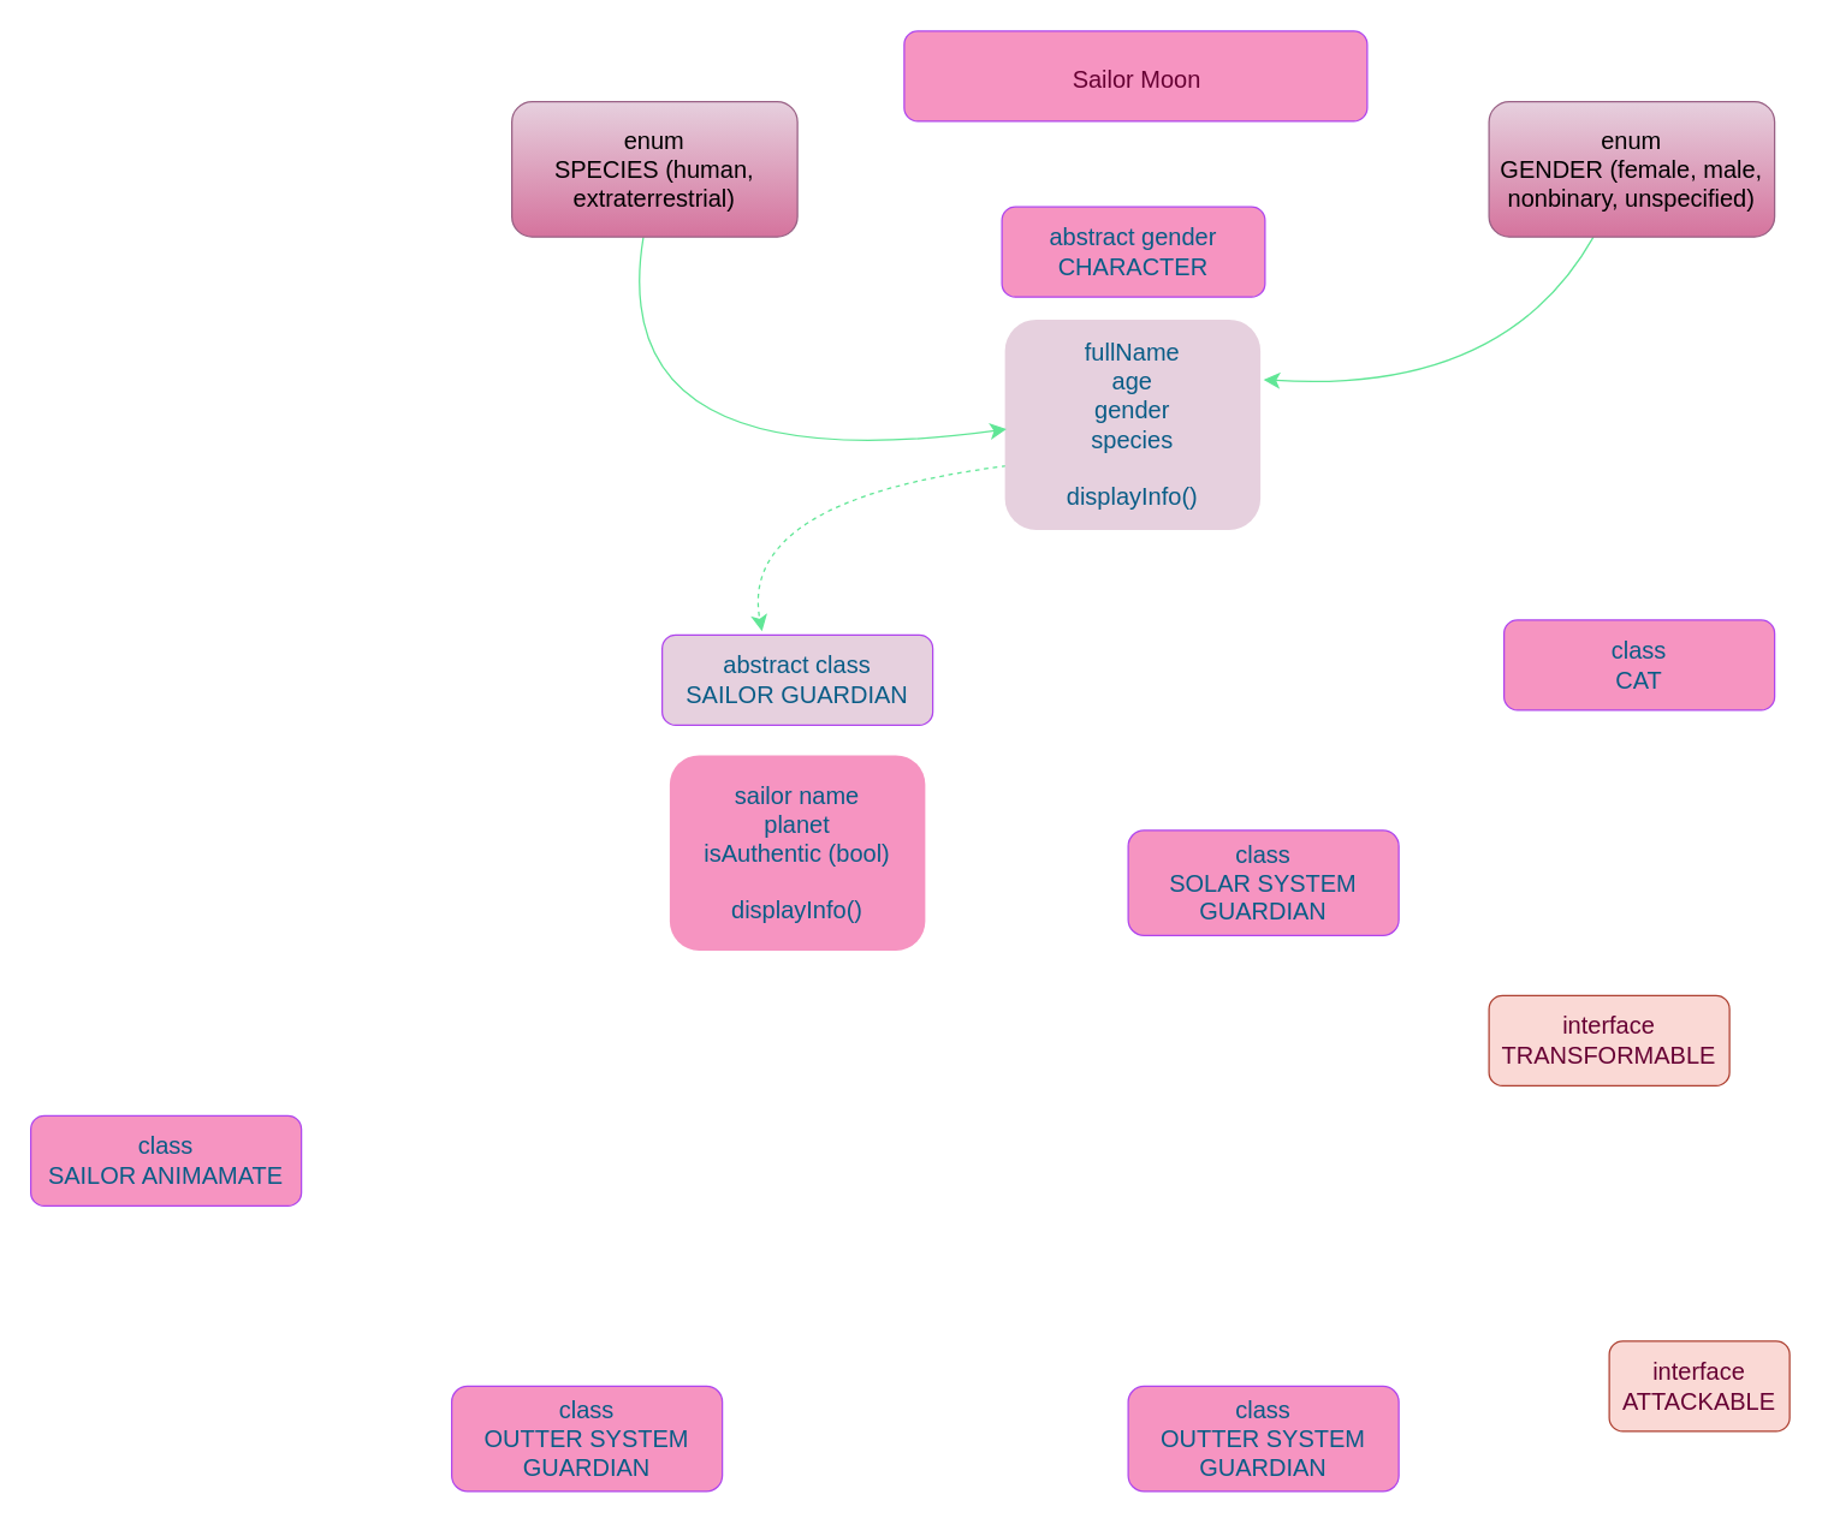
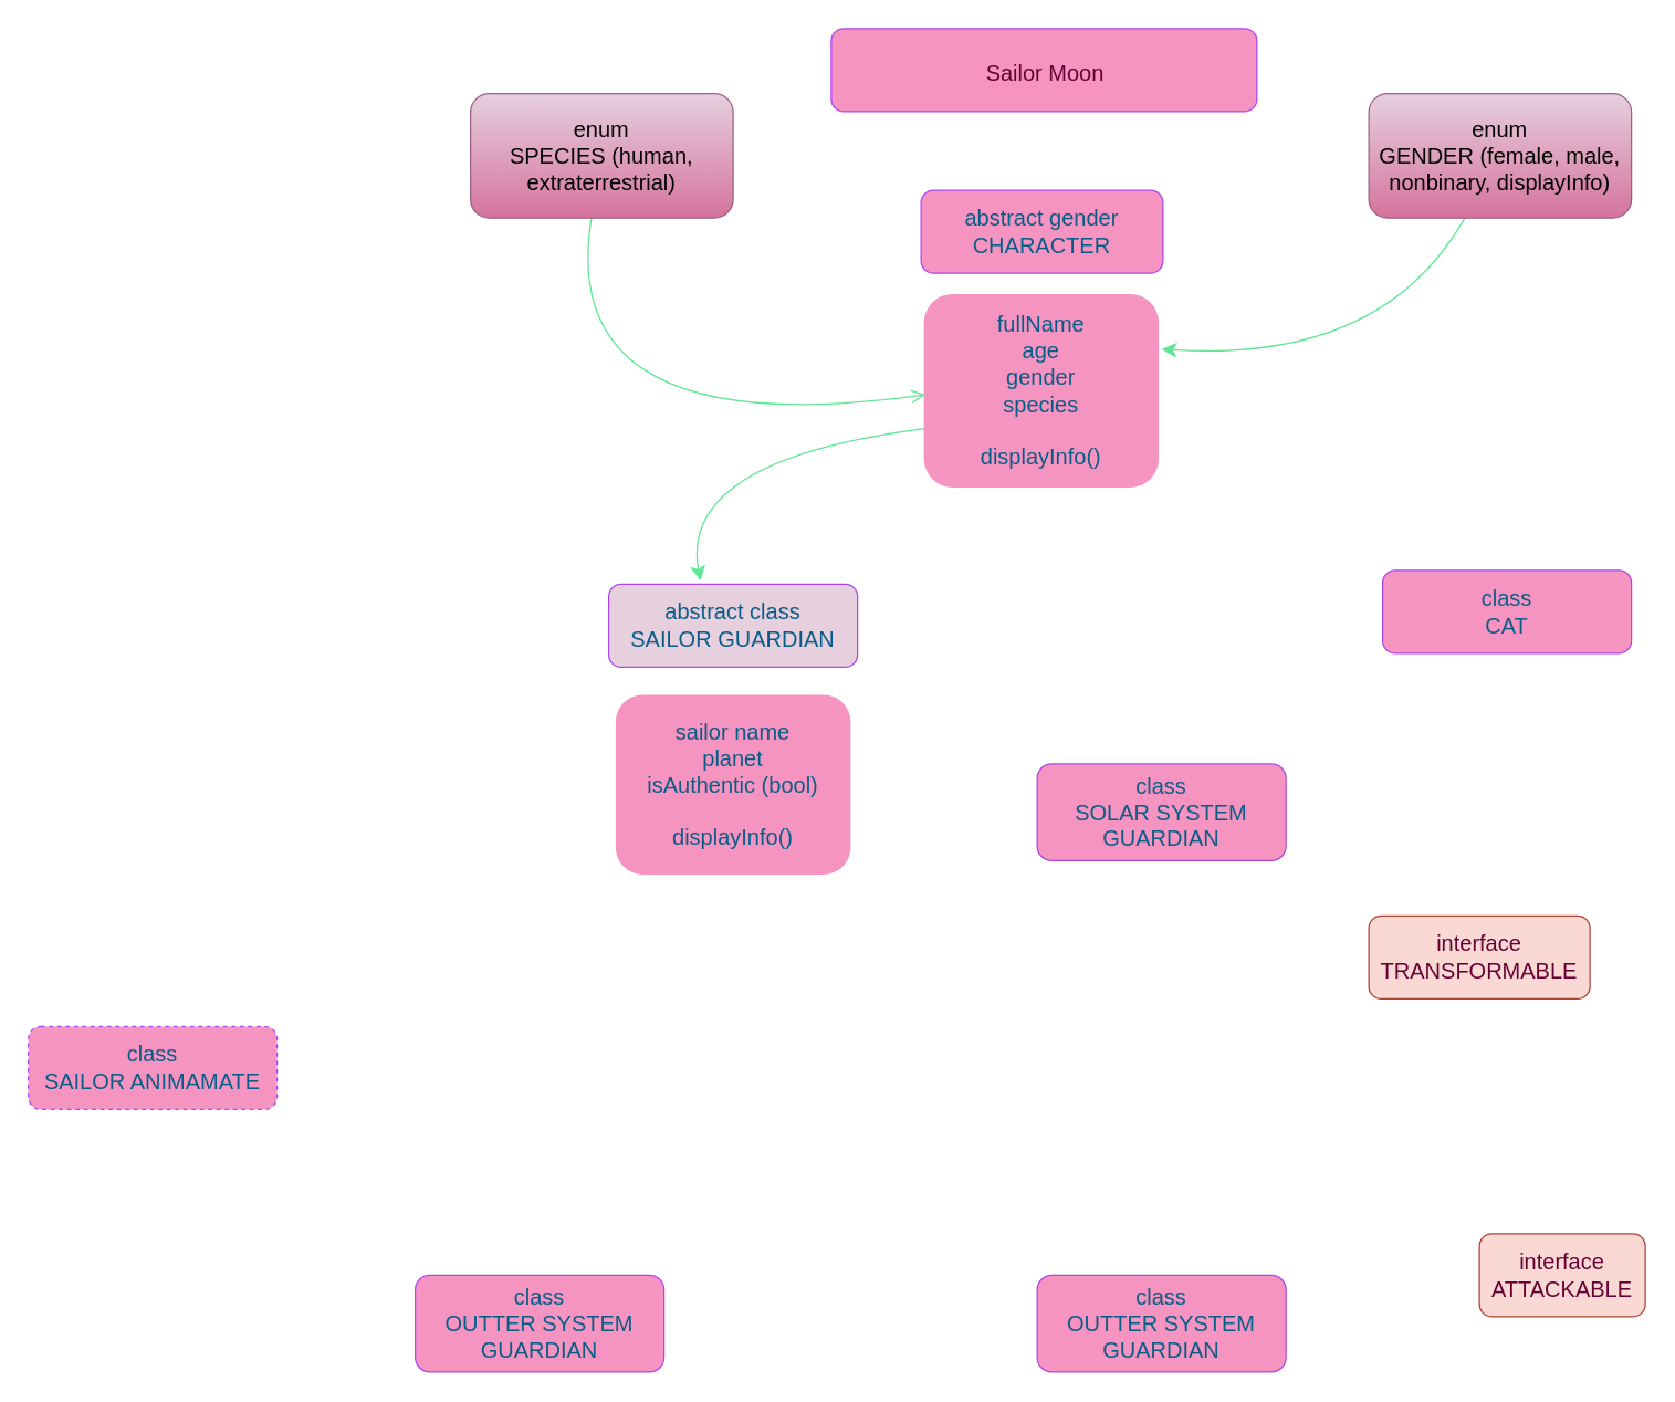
  <mxCell id="0" />
  <mxCell id="1" parent="0" />
  <mxCell id="2" value="" style="rounded=1;whiteSpace=wrap;html=1;fontSize=16;fillColor=#F694C1;strokeColor=#AF45ED;labelBackgroundColor=none;fontColor=#095C86;" vertex="1" parent="1"><mxGeometry x="601" y="20" width="308" height="60" as="geometry" /></mxCell>
  <mxCell id="3" value="&lt;font color=&quot;#660033&quot;&gt;Sailor Moon&lt;/font&gt;" style="text;html=1;align=center;verticalAlign=middle;whiteSpace=wrap;rounded=0;fontSize=16;labelBackgroundColor=none;fontColor=#095C86;" vertex="1" parent="1"><mxGeometry x="628" y="37" width="256" height="30" as="geometry" /></mxCell>
  <mxCell id="4" value="abstract gender&lt;br&gt;CHARACTER" style="rounded=1;whiteSpace=wrap;html=1;strokeColor=#AF45ED;fontSize=16;fontColor=#095C86;fillColor=#F694C1;" vertex="1" parent="1"><mxGeometry x="666" y="137" width="175" height="60" as="geometry" /></mxCell>
- <mxCell id="5" value="" style="edgeStyle=none;curved=1;rounded=0;orthogonalLoop=1;jettySize=auto;html=1;strokeColor=#60E696;fontSize=12;fontColor=#095C86;startSize=8;endSize=8;fillColor=#F694C1;entryX=0.369;entryY=-0.042;entryDx=0;entryDy=0;entryPerimeter=0;exitX=0.006;exitY=0.696;exitDx=0;exitDy=0;exitPerimeter=0;dashed=1;" edge="1" parent="1" source="6" target="9"><mxGeometry relative="1" as="geometry"><Array as="points"><mxPoint x="490" y="332" /></Array></mxGeometry></mxCell>
- <mxCell id="6" value="fullName&lt;br&gt;age&lt;br&gt;gender&lt;br&gt;species&lt;br&gt;&lt;br&gt;displayInfo()" style="rounded=1;whiteSpace=wrap;html=1;strokeColor=none;fontSize=16;fontColor=#095C86;fillColor=#e6d0de;" vertex="1" parent="1"><mxGeometry x="668" y="212" width="170" height="140" as="geometry" /></mxCell>
+ <mxCell id="5" value="" style="edgeStyle=none;curved=1;rounded=0;orthogonalLoop=1;jettySize=auto;html=1;strokeColor=#60E696;fontSize=12;fontColor=#095C86;startSize=8;endSize=8;fillColor=#F694C1;entryX=0.369;entryY=-0.042;entryDx=0;entryDy=0;entryPerimeter=0;exitX=0.006;exitY=0.696;exitDx=0;exitDy=0;exitPerimeter=0;" edge="1" parent="1" source="6" target="9"><mxGeometry relative="1" as="geometry"><Array as="points"><mxPoint x="490" y="332" /></Array></mxGeometry></mxCell>
+ <mxCell id="6" value="fullName&lt;br&gt;age&lt;br&gt;gender&lt;br&gt;species&lt;br&gt;&lt;br&gt;displayInfo()" style="rounded=1;whiteSpace=wrap;html=1;strokeColor=none;fontSize=16;fontColor=#095C86;fillColor=#F694C1;" vertex="1" parent="1"><mxGeometry x="668" y="212" width="170" height="140" as="geometry" /></mxCell>
  <mxCell id="7" style="edgeStyle=none;curved=1;rounded=0;orthogonalLoop=1;jettySize=auto;html=1;strokeColor=#60E696;fontSize=12;fontColor=#095C86;startSize=8;endSize=8;fillColor=#F694C1;" edge="1" parent="1" source="8"><mxGeometry relative="1" as="geometry"><mxPoint x="840" y="252" as="targetPoint" /><Array as="points"><mxPoint x="1000" y="262" /></Array></mxGeometry></mxCell>
- <mxCell id="8" value="enum&lt;br&gt;GENDER (female, male, nonbinary, unspecified)" style="rounded=1;whiteSpace=wrap;html=1;strokeColor=#996185;fontSize=16;fillColor=#e6d0de;gradientColor=#d5739d;" vertex="1" parent="1"><mxGeometry x="990" y="67" width="190" height="90" as="geometry" /></mxCell>
+ <mxCell id="8" value="enum&lt;br&gt;GENDER (female, male, nonbinary, displayInfo)" style="rounded=1;whiteSpace=wrap;html=1;strokeColor=#996185;fontSize=16;fillColor=#e6d0de;gradientColor=#d5739d;" vertex="1" parent="1"><mxGeometry x="990" y="67" width="190" height="90" as="geometry" /></mxCell>
  <mxCell id="9" value="abstract class&lt;br&gt;SAILOR GUARDIAN" style="rounded=1;whiteSpace=wrap;html=1;strokeColor=#AF45ED;fontSize=16;fontColor=#095C86;fillColor=#e6d0de;" vertex="1" parent="1"><mxGeometry x="440" y="422" width="180" height="60" as="geometry" /></mxCell>
  <mxCell id="10" value="sailor name&lt;br&gt;planet&lt;br&gt;isAuthentic (bool)&lt;br&gt;&lt;br&gt;displayInfo()" style="rounded=1;whiteSpace=wrap;html=1;strokeColor=none;fontSize=16;fontColor=#095C86;fillColor=#F694C1;" vertex="1" parent="1"><mxGeometry x="445" y="502" width="170" height="130" as="geometry" /></mxCell>
  <mxCell id="11" value="class&lt;br&gt;CAT" style="rounded=1;whiteSpace=wrap;html=1;strokeColor=#AF45ED;fontSize=16;fontColor=#095C86;fillColor=#F694C1;" vertex="1" parent="1"><mxGeometry x="1000" y="412" width="180" height="60" as="geometry" /></mxCell>
  <mxCell id="12" value="class&lt;br&gt;SOLAR SYSTEM GUARDIAN" style="rounded=1;whiteSpace=wrap;html=1;strokeColor=#AF45ED;fontSize=16;fontColor=#095C86;fillColor=#F694C1;" vertex="1" parent="1"><mxGeometry x="750" y="552" width="180" height="70" as="geometry" /></mxCell>
  <mxCell id="13" value="class&lt;br&gt;OUTTER SYSTEM GUARDIAN" style="rounded=1;whiteSpace=wrap;html=1;strokeColor=#AF45ED;fontSize=16;fontColor=#095C86;fillColor=#F694C1;" vertex="1" parent="1"><mxGeometry x="750" y="922" width="180" height="70" as="geometry" /></mxCell>
- <mxCell id="14" value="class&lt;br&gt;SAILOR ANIMAMATE" style="rounded=1;whiteSpace=wrap;html=1;strokeColor=#AF45ED;fontSize=16;fontColor=#095C86;fillColor=#F694C1;" vertex="1" parent="1"><mxGeometry x="20" y="742" width="180" height="60" as="geometry" /></mxCell>
- <mxCell id="15" style="edgeStyle=none;curved=1;rounded=0;orthogonalLoop=1;jettySize=auto;html=1;entryX=0.006;entryY=0.521;entryDx=0;entryDy=0;entryPerimeter=0;strokeColor=#60E696;fontSize=12;fontColor=#095C86;startSize=8;endSize=8;fillColor=#F694C1;" edge="1" parent="1" source="16" target="6"><mxGeometry relative="1" as="geometry"><Array as="points"><mxPoint x="400" y="322" /></Array></mxGeometry></mxCell>
+ <mxCell id="14" value="class&lt;br&gt;SAILOR ANIMAMATE" style="rounded=1;whiteSpace=wrap;html=1;strokeColor=#AF45ED;fontSize=16;fontColor=#095C86;fillColor=#F694C1;dashed=1;" vertex="1" parent="1"><mxGeometry x="20" y="742" width="180" height="60" as="geometry" /></mxCell>
+ <mxCell id="15" style="edgeStyle=none;curved=1;rounded=0;orthogonalLoop=1;jettySize=auto;html=1;entryX=0.006;entryY=0.521;entryDx=0;entryDy=0;entryPerimeter=0;strokeColor=#60E696;fontSize=12;fontColor=#095C86;startSize=8;endSize=8;fillColor=#F694C1;endArrow=open;" edge="1" parent="1" source="16" target="6"><mxGeometry relative="1" as="geometry"><Array as="points"><mxPoint x="400" y="322" /></Array></mxGeometry></mxCell>
  <mxCell id="16" value="enum&lt;br&gt;SPECIES (human, extraterrestrial)" style="rounded=1;whiteSpace=wrap;html=1;strokeColor=#996185;fontSize=16;fillColor=#e6d0de;gradientColor=#d5739d;" vertex="1" parent="1"><mxGeometry x="340" y="67" width="190" height="90" as="geometry" /></mxCell>
  <mxCell id="17" value="&lt;font color=&quot;#660033&quot;&gt;interface&lt;br&gt;ATTACKABLE&lt;br&gt;&lt;/font&gt;" style="rounded=1;whiteSpace=wrap;html=1;strokeColor=#ae4132;fontSize=16;fillColor=#fad9d5;" vertex="1" parent="1"><mxGeometry x="1070" y="892" width="120" height="60" as="geometry" /></mxCell>
  <mxCell id="18" value="&lt;font color=&quot;#660033&quot;&gt;interface&lt;br&gt;TRANSFORMABLE&lt;br&gt;&lt;/font&gt;" style="rounded=1;whiteSpace=wrap;html=1;strokeColor=#ae4132;fontSize=16;fillColor=#fad9d5;" vertex="1" parent="1"><mxGeometry x="990" y="662" width="160" height="60" as="geometry" /></mxCell>
  <mxCell id="19" value="class&lt;br&gt;OUTTER SYSTEM GUARDIAN" style="rounded=1;whiteSpace=wrap;html=1;strokeColor=#AF45ED;fontSize=16;fontColor=#095C86;fillColor=#F694C1;" vertex="1" parent="1"><mxGeometry x="300" y="922" width="180" height="70" as="geometry" /></mxCell>
